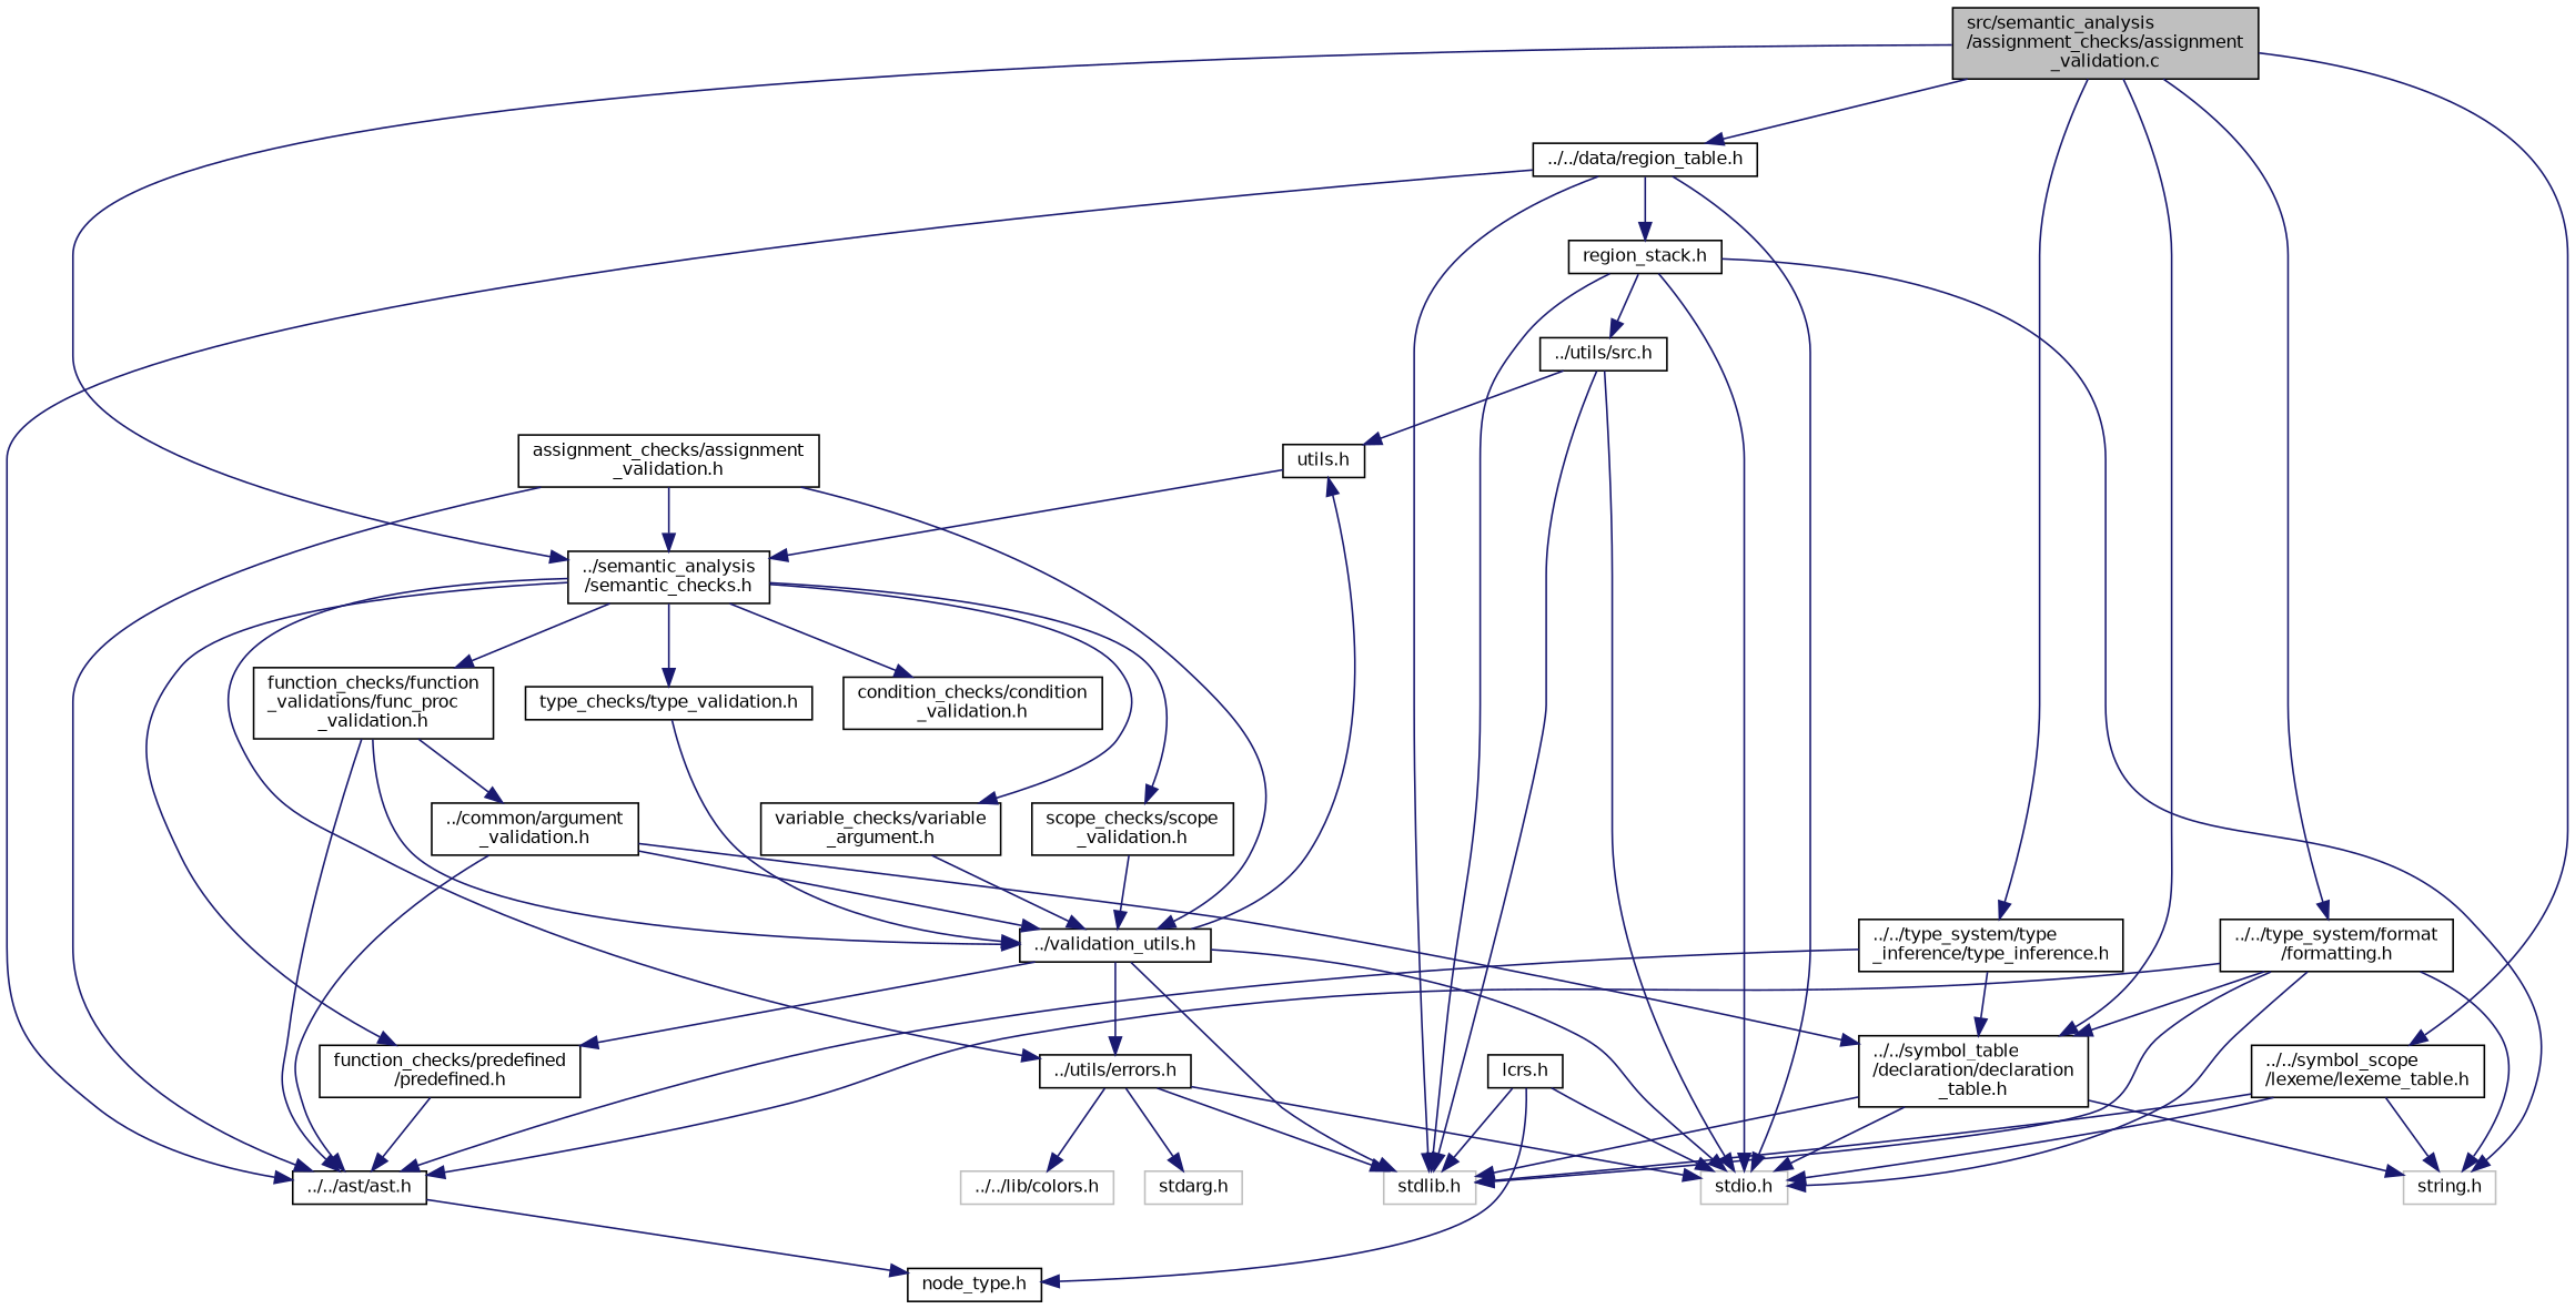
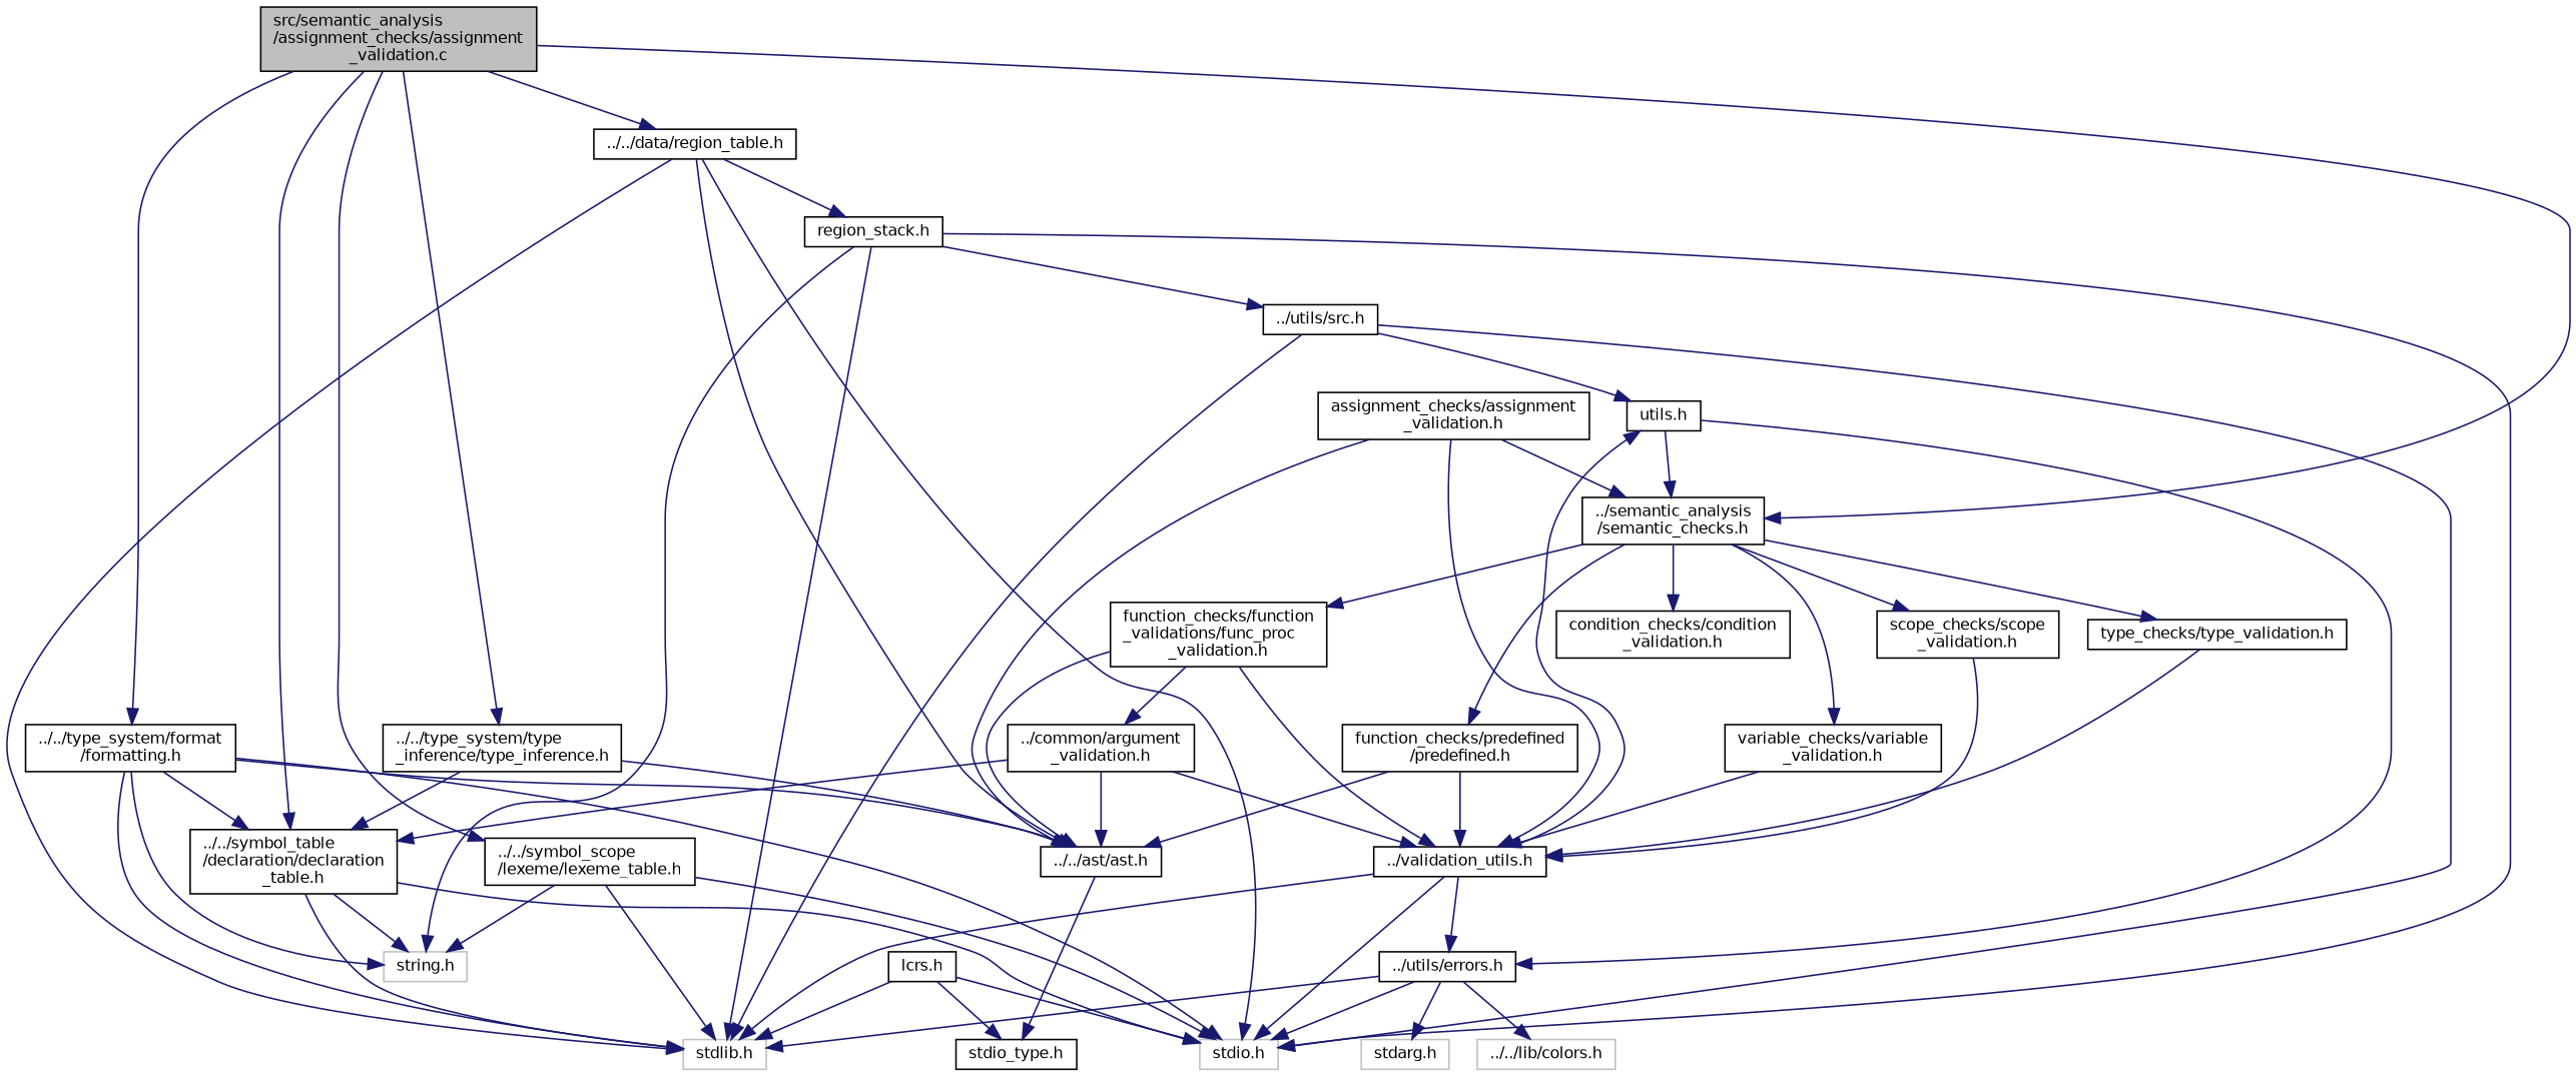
  digraph {
    node [color=black fillcolor=white fontname=Helvetica fontsize=10 shape=record style=filled]
    edge [color=midnightblue fontname=Helvetica fontsize=10 labelfontname=Helvetica labelfontsize=10 style=solid]
    n1 [fillcolor=grey75 fontcolor=black height=0.2 label="src/semantic_analysis\l/assignment_checks/assignment\l_validation.c" width=0.4]
    n2 [height=0.2 label="../../symbol_table\l/declaration/declaration\l_table.h" width=0.4]
    n3 [height=0.2 label="../../type_system/type\l_inference/type_inference.h" width=0.4]
    n4 [height=0.2 label="../../type_system/format\l/formatting.h" width=0.4]
    n5 [height=0.2 label="../../symbol_scope\l/lexeme/lexeme_table.h" width=0.4]
    n6 [height=0.2 label="../../data/region_table.h" width=0.4]
    n7 [height=0.2 label="../semantic_analysis\l/semantic_checks.h" width=0.4]
    n8 [color=grey75 height=0.2 label="stdio.h" width=0.4]
    n9 [color=grey75 height=0.2 label="stdlib.h" width=0.4]
    n10 [color=grey75 height=0.2 label="string.h" width=0.4]
    n11 [height=0.2 label="../../ast/ast.h" width=0.4]
    n12 [height=0.2 label="region_stack.h" width=0.4]
    n13 [height=0.2 label="condition_checks/condition\l_validation.h" width=0.4]
    n14 [height=0.2 label="function_checks/function\l_validations/func_proc\l_validation.h" width=0.4]
    n15 [height=0.2 label="function_checks/predefined\l/predefined.h" width=0.4]
-   n16 [height=0.2 label="variable_checks/variable\l_argument.h" width=0.4]
+   n16 [height=0.2 label="variable_checks/variable\l_validation.h" width=0.4]
    n17 [height=0.2 label="scope_checks/scope\l_validation.h" width=0.4]
    n18 [height=0.2 label="type_checks/type_validation.h" width=0.4]
-   n19 [height=0.2 label="node_type.h" width=0.4]
+   n19 [height=0.2 label="stdio_type.h" width=0.4]
    n20 [height=0.2 label="lcrs.h" width=0.4]
    n21 [height=0.2 label="../utils/src.h" width=0.4]
    n22 [height=0.2 label="utils.h" width=0.4]
    n23 [height=0.2 label="../utils/errors.h" width=0.4]
    n24 [color=grey75 height=0.2 label="stdarg.h" width=0.4]
    n25 [color=grey75 height=0.2 label="../../lib/colors.h" width=0.4]
    n26 [height=0.2 label="assignment_checks/assignment\l_validation.h" width=0.4]
    n27 [height=0.2 label="../validation_utils.h" width=0.4]
    n28 [height=0.2 label="../common/argument\l_validation.h" width=0.4]
    n1 -> n2
    n1 -> n3
    n1 -> n4
    n1 -> n5
    n1 -> n6
    n1 -> n7
    n2 -> n8
    n2 -> n9
    n2 -> n10
    n3 -> n2
    n3 -> n11
    n4 -> n2
    n4 -> n8
    n4 -> n9
    n4 -> n10
    n4 -> n11
    n5 -> n8
    n5 -> n9
    n5 -> n10
    n6 -> n8
    n6 -> n9
    n6 -> n11
    n6 -> n12
    n7 -> n13
    n7 -> n14
    n7 -> n15
    n7 -> n16
    n7 -> n17
    n7 -> n18
    n11 -> n19
    n12 -> n8
    n12 -> n9
    n12 -> n10
    n12 -> n21
    n14 -> n11
    n14 -> n27
    n14 -> n28
    n15 -> n11
-   n27 -> n15
+   n15 -> n27
    n16 -> n27
    n17 -> n27
    n18 -> n27
    n20 -> n8
    n20 -> n9
    n20 -> n19
    n21 -> n8
    n21 -> n9
    n21 -> n22
    n22 -> n7
-   n7 -> n23
+   n22 -> n23
    n23 -> n8
    n23 -> n9
    n23 -> n24
    n23 -> n25
    n26 -> n7
    n26 -> n11
    n26 -> n27
    n27 -> n8
    n27 -> n9
    n27 -> n22
    n27 -> n23
    n28 -> n2
    n28 -> n11
    n28 -> n27
  }
